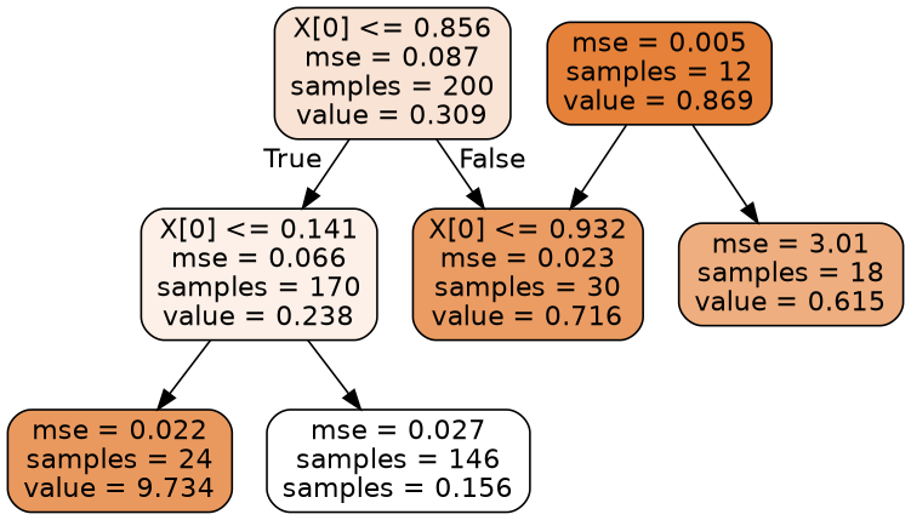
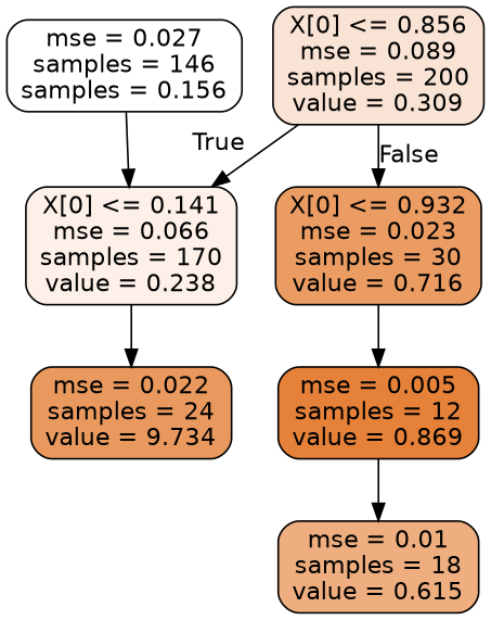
  digraph {
    node [color=black fontname=helvetica shape=box style="filled, rounded"]
    edge [fontname=helvetica]
-   n1 [fillcolor="#e5813937" label="X[0] <= 0.856\nmse = 0.087\nsamples = 200\nvalue = 0.309"]
+   n1 [fillcolor="#e5813937" label="X[0] <= 0.856\nmse = 0.089\nsamples = 200\nvalue = 0.309"]
    n2 [fillcolor="#e581391d" label="X[0] <= 0.141\nmse = 0.066\nsamples = 170\nvalue = 0.238"]
    n3 [fillcolor="#e58139c8" label="X[0] <= 0.932\nmse = 0.023\nsamples = 30\nvalue = 0.716"]
    n4 [fillcolor="#e58139cf" label="mse = 0.022\nsamples = 24\nvalue = 9.734"]
    n5 [fillcolor="#e5813900" label="mse = 0.027\nsamples = 146\nsamples = 0.156"]
    n6 [fillcolor="#e58139ff" label="mse = 0.005\nsamples = 12\nvalue = 0.869"]
-   n7 [fillcolor="#e58139a4" label="mse = 3.01\nsamples = 18\nvalue = 0.615"]
+   n7 [fillcolor="#e58139a4" label="mse = 0.01\nsamples = 18\nvalue = 0.615"]
    n1 -> n2 [headlabel=True labelangle=45 labeldistance=2.5]
    n1 -> n3 [headlabel=False labelangle=-45 labeldistance=2.5]
    n2 -> n4
-   n2 -> n5
-   n6 -> n3
+   n5 -> n2
+   n3 -> n6
    n6 -> n7
  }
